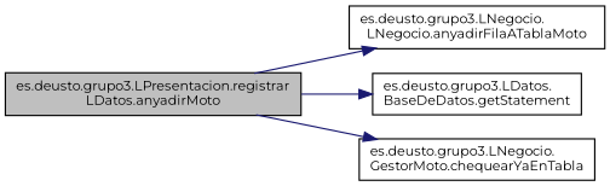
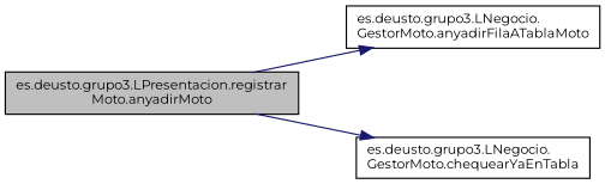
  digraph {
    fontname=Montserrat
    rankdir=LR
    node [color=black fillcolor=white fontname=Montserrat fontsize=10 shape=record style=filled]
    edge [color=midnightblue fontname=Montserrat fontsize=10 labelfontname=Helvetica labelfontsize=10 style=solid]
-   n1 [fillcolor=grey75 fontcolor=black height=0.2 label="es.deusto.grupo3.LPresentacion.registrar\lLDatos.anyadirMoto" width=0.4]
-   n2 [height=0.2 label="es.deusto.grupo3.LNegocio.\lLNegocio.anyadirFilaATablaMoto" width=0.4]
-   n3 [height=0.2 label="es.deusto.grupo3.LDatos.\lBaseDeDatos.getStatement" width=0.4]
+   n1 [fillcolor=grey75 fontcolor=black height=0.2 label="es.deusto.grupo3.LPresentacion.registrar\lMoto.anyadirMoto" width=0.4]
+   n2 [height=0.2 label="es.deusto.grupo3.LNegocio.\lGestorMoto.anyadirFilaATablaMoto" width=0.4]
    n4 [height=0.2 label="es.deusto.grupo3.LNegocio.\lGestorMoto.chequearYaEnTabla" width=0.4]
    n1 -> n2
-   n1 -> n3
    n1 -> n4
  }
